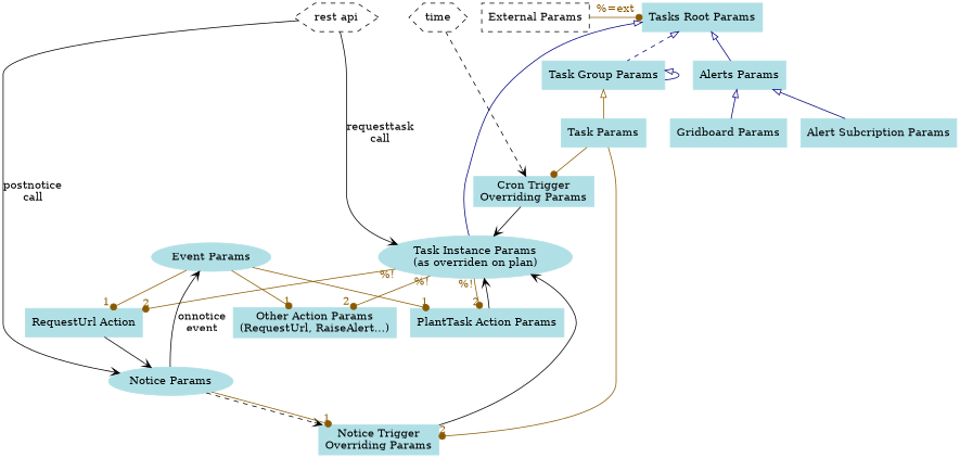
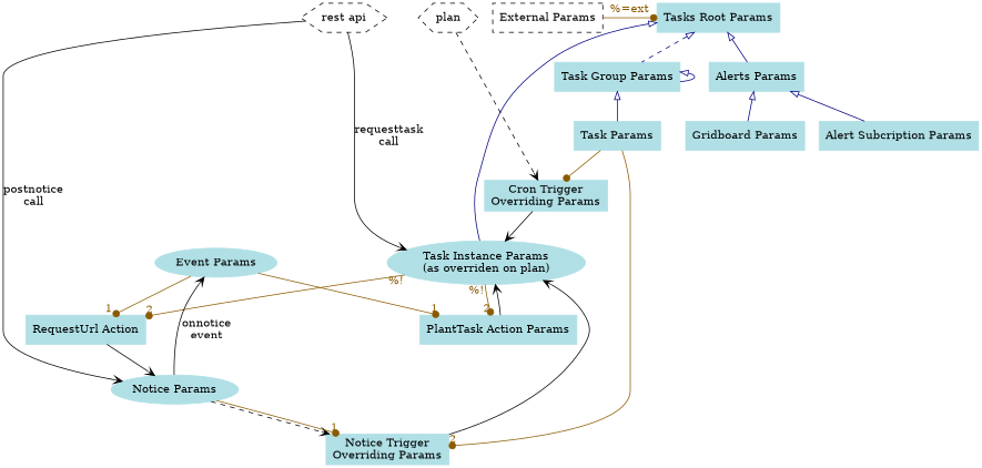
  graph {
    node [color=powderblue shape=box style=filled]
    edge [arrowtail=onormal color=orange4 dir=forward fontcolor=orange4 arrowhead=dot]
    n1 [label="Tasks Root Params"]
    n2 [label="External Params" style=dashed color=""]
    n3 [label="Task Instance Params\n(as overriden on plan)" shape=ellipse]
    n4 [label="Event Params" shape=ellipse]
    n5 [label="rest api" shape=hexagon style=dashed color=""]
-   n6 [label=time shape=hexagon style=dashed color=""]
+   n6 [label=plan shape=hexagon style=dashed color=""]
    n7 [label="Task Group Params"]
    n8 [label="Alerts Params"]
    n9 [label="PlantTask Action Params"]
    n10 [label="RequestUrl Action"]
-   n11 [label="Other Action Params\n(RequestUrl, RaiseAlert...)"]
    n12 [label="Notice Params" shape=ellipse]
    n13 [label="Cron Trigger\nOverriding Params"]
    n14 [label="Task Params"]
    n15 [label="Alert Subcription Params"]
    n16 [label="Gridboard Params"]
    n17 [label="Notice Trigger\nOverriding Params"]
    subgraph sub_1 {
      rank=min
      n1
      n2
    }
    subgraph sub_2 {
      rank=same
      n3
      n4
    }
    subgraph sub_3 {
      rank=min
      n5
      n6
    }
    n1 -- n3 [color=navy dir=back fontcolor=navy arrowhead=""]
    n1 -- n7 [color=navy dir=back fontcolor=navy style=dashed arrowhead=""]
    n1 -- n8 [color=navy dir=back fontcolor=navy arrowhead=""]
    n2 -- n1 [label="%=ext"]
    n3 -- n9 [headlabel=2 taillabel="%!"]
    n3 -- n10 [headlabel=2 taillabel="%!"]
-   n3 -- n11 [headlabel=2 taillabel="%!"]
    n4 -- n9 [headlabel=1]
    n4 -- n10 [headlabel=1]
-   n4 -- n11 [headlabel=1]
    n5 -- n3 [arrowhead=vee color=black fontcolor=black label="requesttask\ncall"]
    n5 -- n12 [arrowhead=vee color=black fontcolor=black label="postnotice\ncall"]
    n6 -- n13 [arrowhead=vee color=black fontcolor=black style=dashed]
    n7 -- n7 [color=navy dir=back fontcolor=navy arrowhead=""]
-   n7 -- n14 [dir=back fontcolor=navy arrowhead=""]
+   n7 -- n14 [color=navy dir=back fontcolor=navy arrowhead=""]
    n8 -- n15 [color=navy dir=back fontcolor=navy arrowhead=""]
    n8 -- n16 [color=navy dir=back fontcolor=navy arrowhead=""]
    n9 -- n3 [arrowhead=vee color=black fontcolor=black]
    n10 -- n12 [arrowhead=vee color=black fontcolor=black]
    n12 -- n4 [arrowhead=vee color=black fontcolor=black label="onnotice\nevent"]
    n12 -- n17 [arrowhead=vee color=black fontcolor=black style=dashed]
    n12 -- n17 [headlabel=1]
    n13 -- n3 [arrowhead=vee color=black fontcolor=black]
    n14 -- n13
    n14 -- n17 [headlabel=2]
    n17 -- n3 [arrowhead=vee color=black fontcolor=black]
  }
